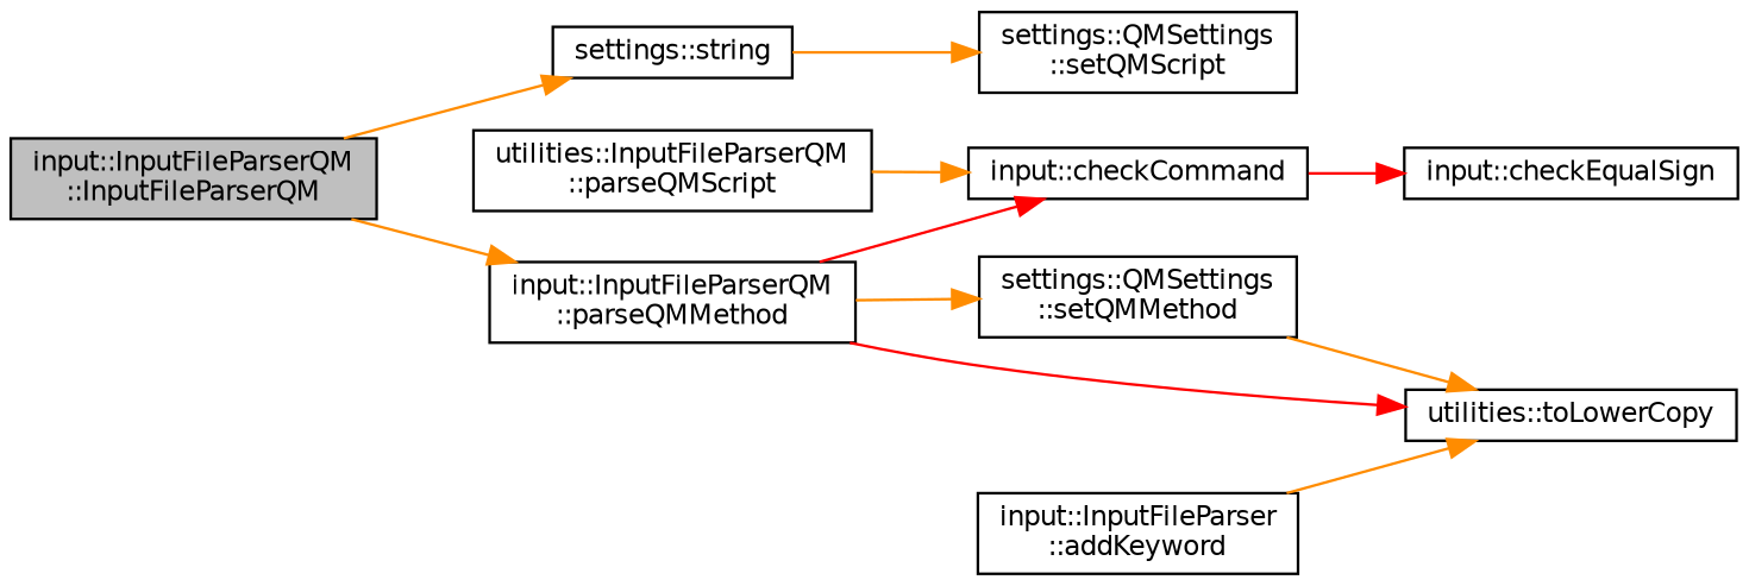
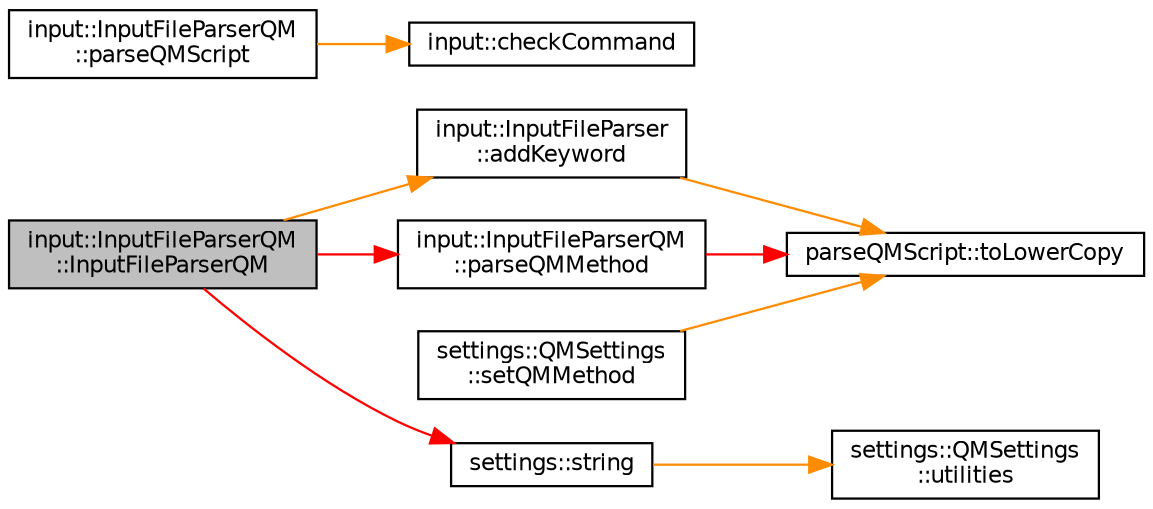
  digraph {
    rankdir=LR
    node [color=black fillcolor=white fontname=Helvetica fontsize=10 shape=record style=filled]
    edge [color=darkorange fontname=Helvetica fontsize=10 labelfontname=Helvetica labelfontsize=10 style=solid]
    n1 [fillcolor=grey75 fontcolor=black height=0.2 label="input::InputFileParserQM\l::InputFileParserQM" width=0.4]
    n2 [height=0.2 label="input::InputFileParser\l::addKeyword" width=0.4]
    n3 [height=0.2 label="input::InputFileParserQM\l::parseQMMethod" width=0.4]
    n4 [height=0.2 label="settings::string" width=0.4]
-   n5 [height=0.2 label="utilities::toLowerCopy" width=0.4]
+   n5 [height=0.2 label="parseQMScript::toLowerCopy" width=0.4]
    n6 [height=0.2 label="input::checkCommand" width=0.4]
    n7 [height=0.2 label="settings::QMSettings\l::setQMMethod" width=0.4]
-   n8 [height=0.2 label="utilities::InputFileParserQM\l::parseQMScript" width=0.4]
-   n9 [height=0.2 label="settings::QMSettings\l::setQMScript" width=0.4]
-   n10 [height=0.2 label="input::checkEqualSign" width=0.4]
-   n1 -> n3
-   n1 -> n4
+   n8 [height=0.2 label="input::InputFileParserQM\l::parseQMScript" width=0.4]
+   n9 [height=0.2 label="settings::QMSettings\l::utilities" width=0.4]
+   n1 -> n2
+   n1 -> n3 [color=red]
+   n1 -> n4 [color=red]
    n2 -> n5
    n3 -> n5 [color=red]
-   n3 -> n6 [color=red]
-   n3 -> n7
    n4 -> n9
-   n6 -> n10 [color=red]
    n7 -> n5
    n8 -> n6
  }
